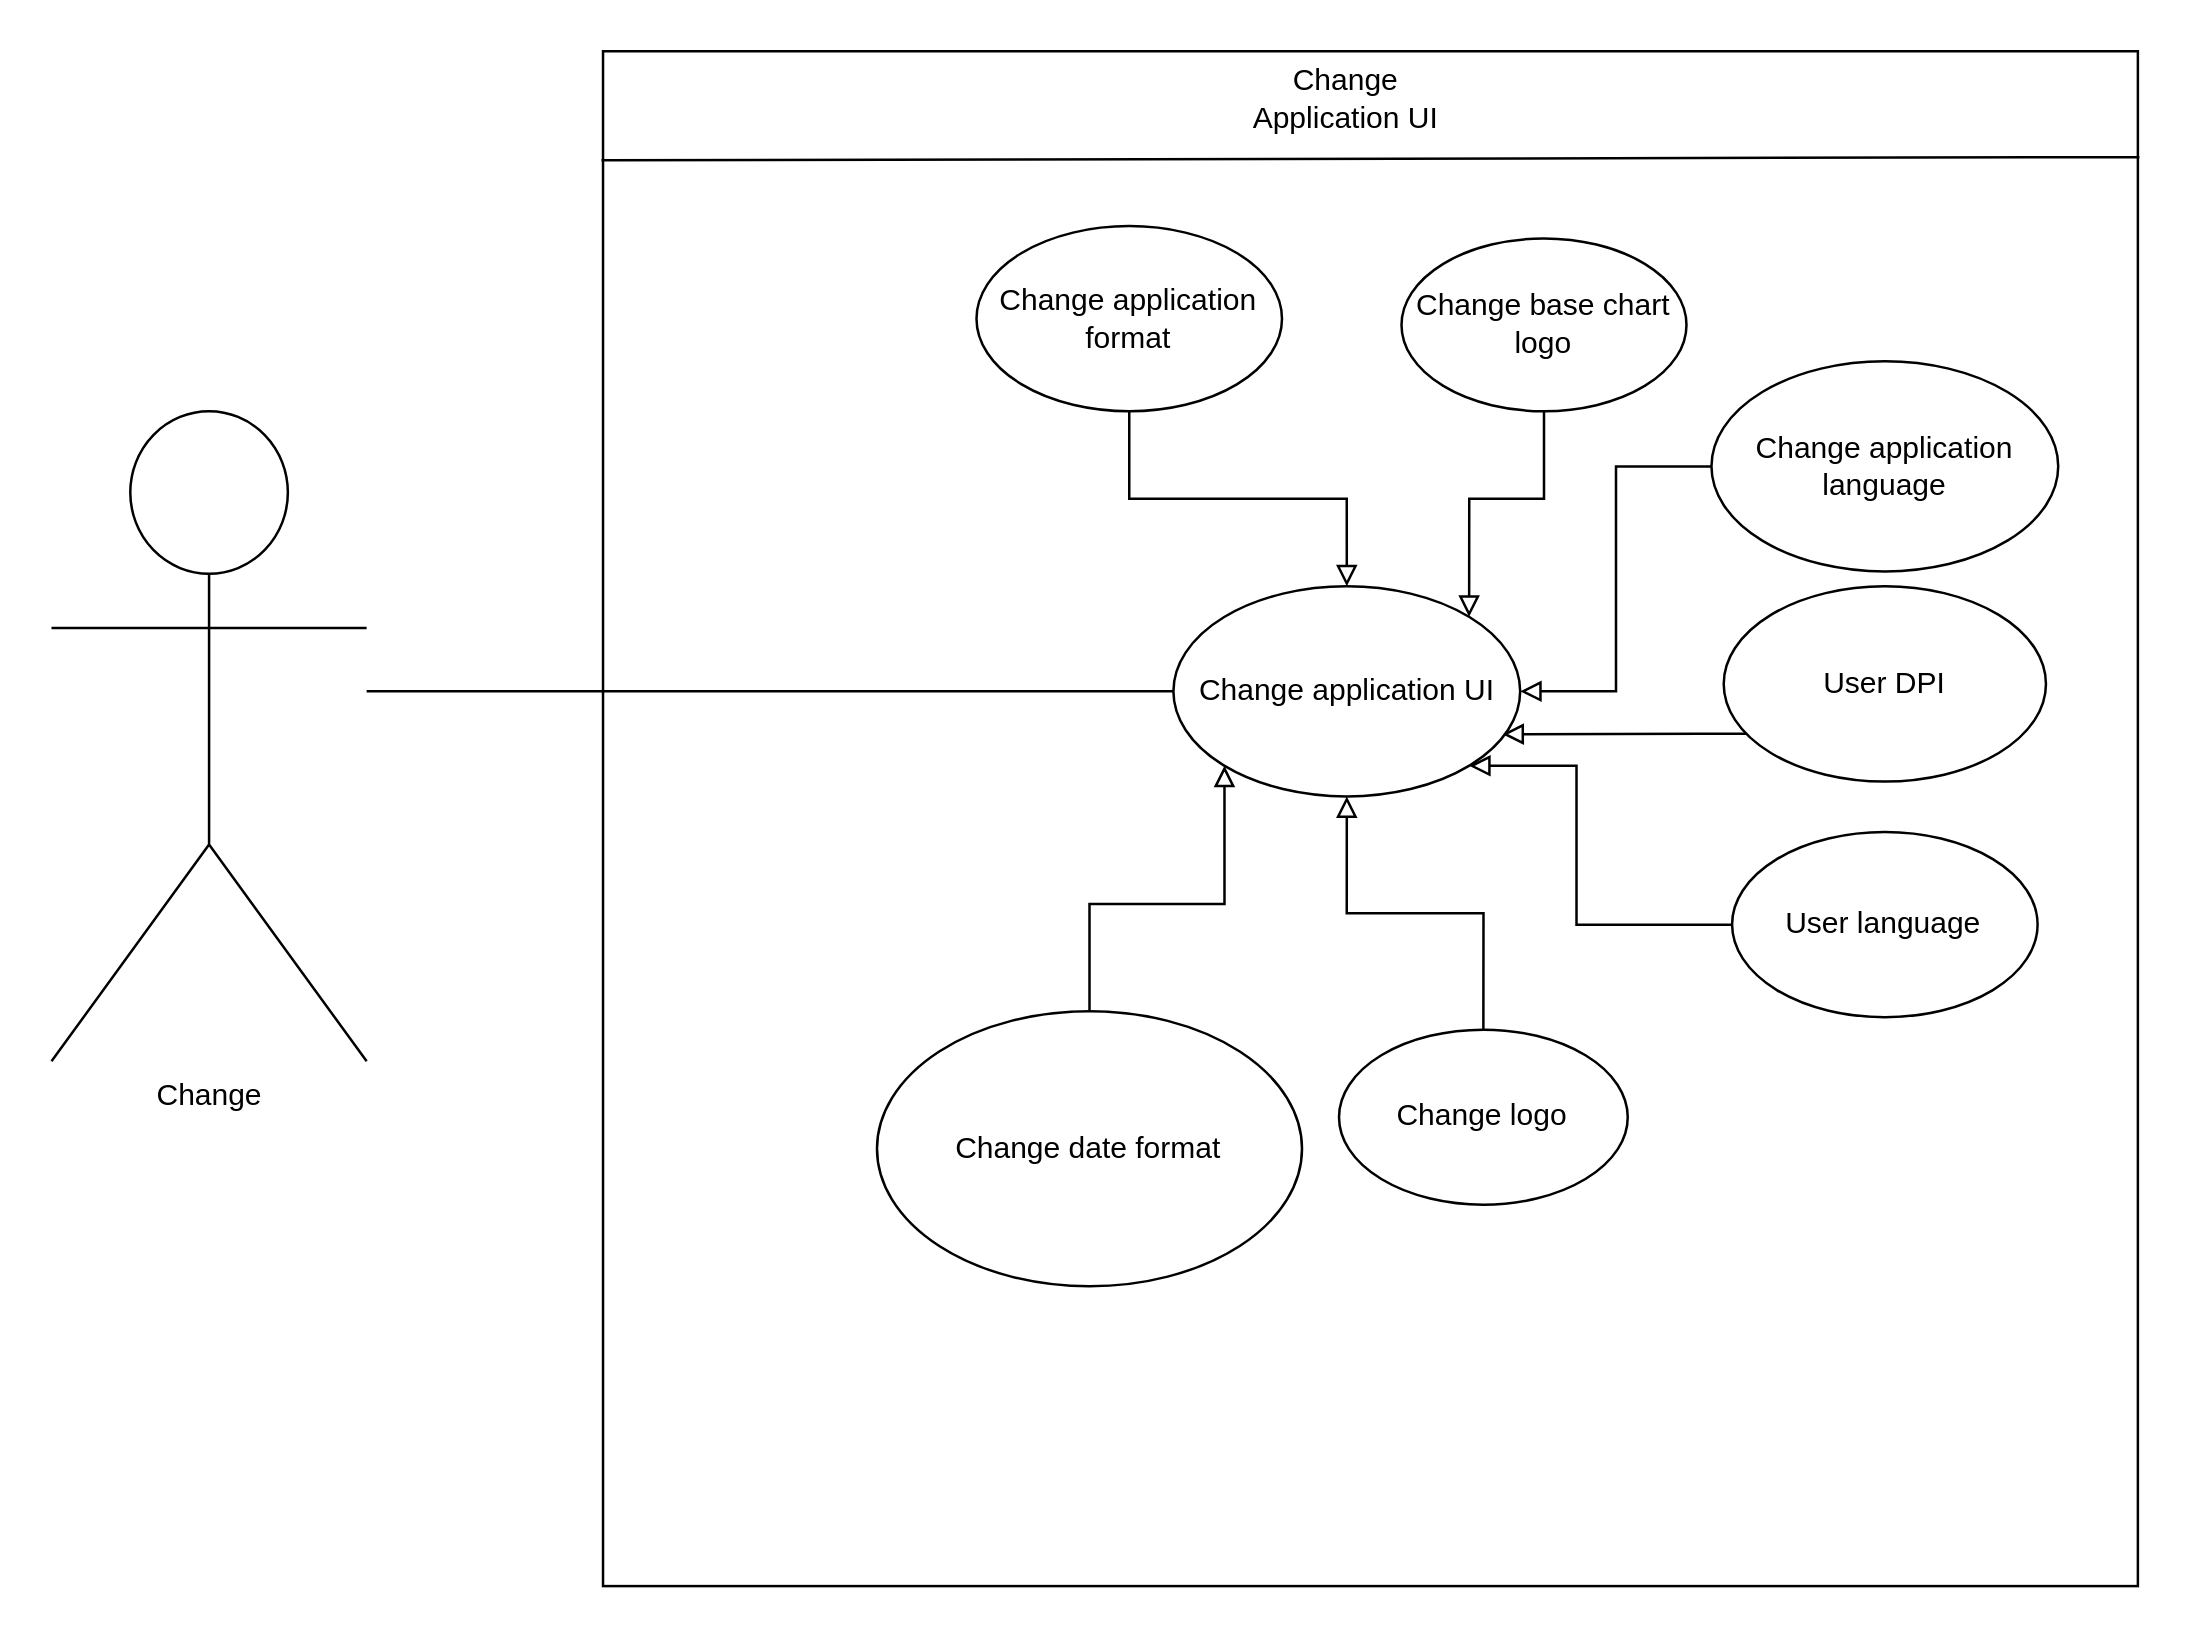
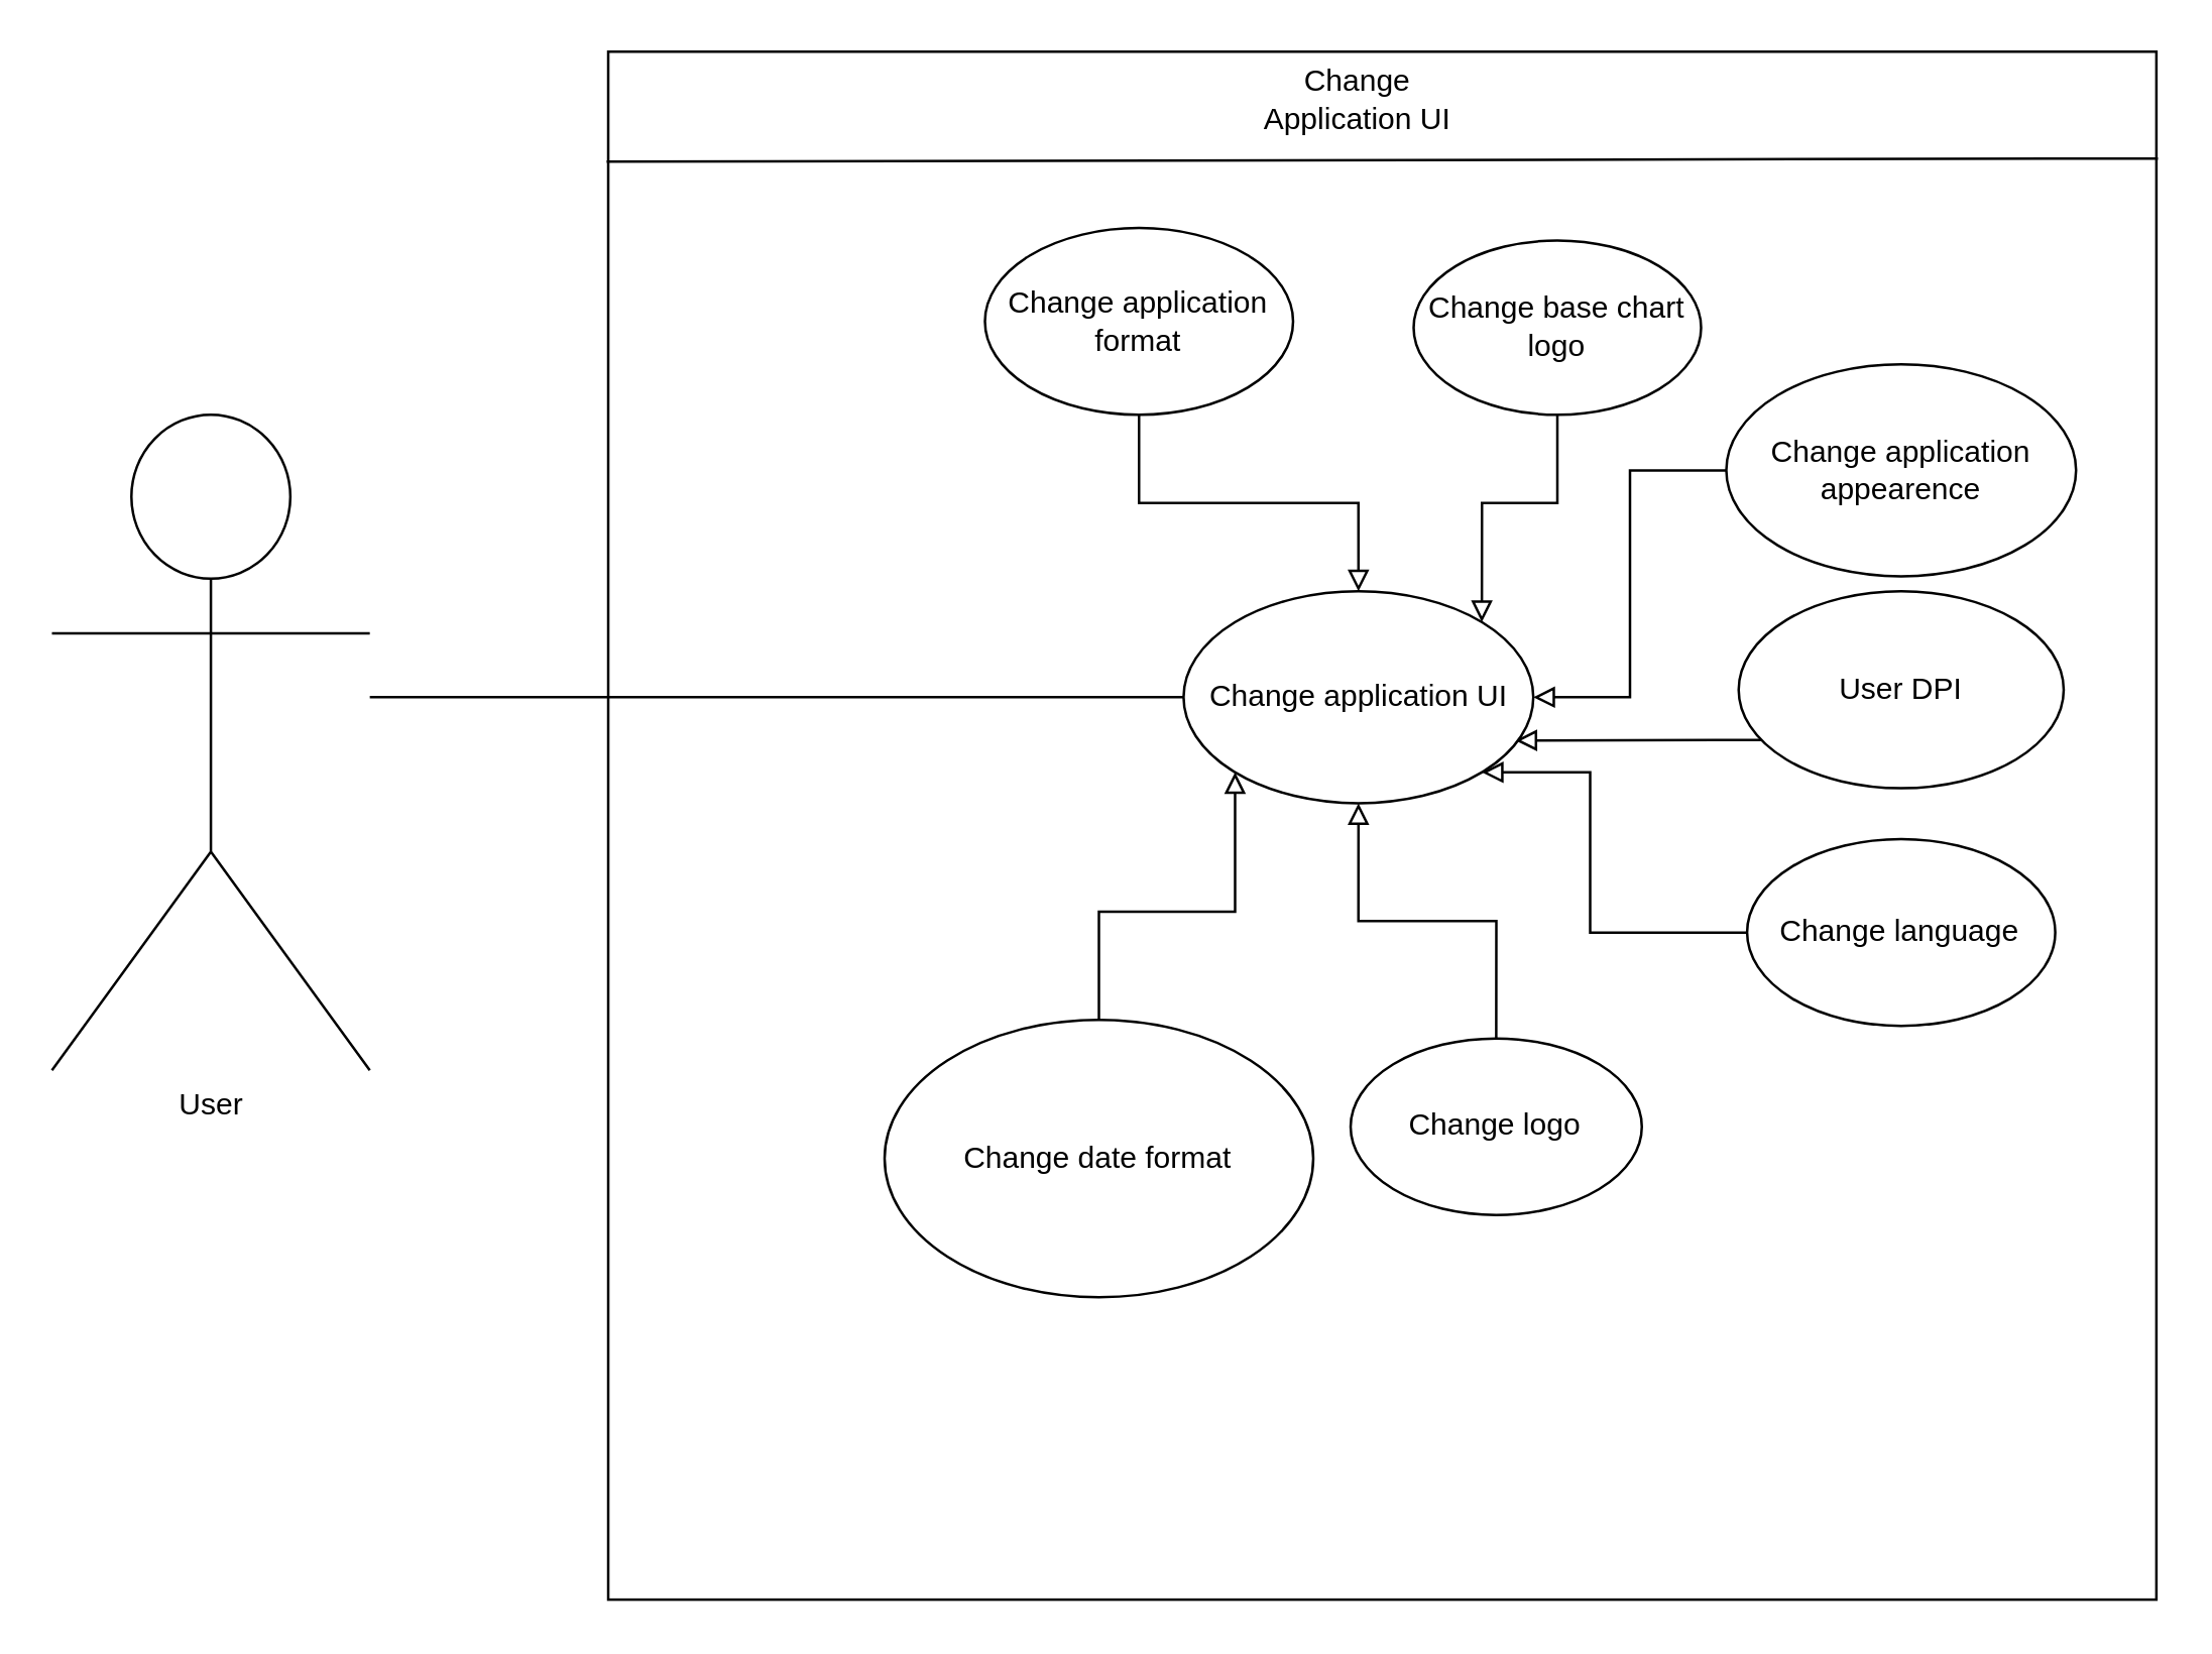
  <mxCell id="0" />
  <mxCell id="1" parent="0" />
  <mxCell id="2" value="" style="whiteSpace=wrap;html=1;aspect=fixed;" vertex="1" parent="1"><mxGeometry x="240.61" y="20" width="613.94" height="613.94" as="geometry" /></mxCell>
  <mxCell id="3" value="" style="endArrow=none;html=1;rounded=0;exitX=-0.001;exitY=0.071;exitDx=0;exitDy=0;exitPerimeter=0;entryX=1.001;entryY=0.069;entryDx=0;entryDy=0;entryPerimeter=0;" edge="1" parent="1" source="2" target="2"><mxGeometry width="50" height="50" relative="1" as="geometry"><mxPoint x="396.23" y="283.94" as="sourcePoint" /><mxPoint x="826.23" y="66.94" as="targetPoint" /></mxGeometry></mxCell>
  <mxCell id="4" value="Change Application UI" style="text;html=1;strokeColor=none;fillColor=none;align=center;verticalAlign=middle;whiteSpace=wrap;rounded=0;" vertex="1" parent="1"><mxGeometry x="490" y="23.94" width="96.23" height="30" as="geometry" /></mxCell>
  <mxCell id="5" style="edgeStyle=orthogonalEdgeStyle;rounded=0;orthogonalLoop=1;jettySize=auto;html=1;entryX=0.949;entryY=0.704;entryDx=0;entryDy=0;entryPerimeter=0;startArrow=none;startFill=0;endArrow=block;endFill=0;" edge="1" parent="1" source="6" target="21"><mxGeometry relative="1" as="geometry"><Array as="points"><mxPoint x="680" y="293" /><mxPoint x="680" y="293" /></Array></mxGeometry></mxCell>
  <mxCell id="6" value="User DPI" style="ellipse;whiteSpace=wrap;html=1;" vertex="1" parent="1"><mxGeometry x="688.89" y="234" width="128.9" height="78.12" as="geometry" /></mxCell>
  <mxCell id="7" style="edgeStyle=orthogonalEdgeStyle;rounded=0;orthogonalLoop=1;jettySize=auto;html=1;entryX=0.5;entryY=0;entryDx=0;entryDy=0;endArrow=block;endFill=0;startArrow=none;startFill=0;" edge="1" parent="1" source="8" target="21"><mxGeometry relative="1" as="geometry" /></mxCell>
  <mxCell id="8" value="Change application format" style="ellipse;whiteSpace=wrap;html=1;" vertex="1" parent="1"><mxGeometry x="390" y="89.94" width="122.2" height="74.06" as="geometry" /></mxCell>
  <mxCell id="9" style="edgeStyle=orthogonalEdgeStyle;rounded=0;orthogonalLoop=1;jettySize=auto;html=1;entryX=1;entryY=0;entryDx=0;entryDy=0;startArrow=none;startFill=0;endArrow=block;endFill=0;" edge="1" parent="1" source="10" target="21"><mxGeometry relative="1" as="geometry" /></mxCell>
  <mxCell id="10" value="Change base chart logo" style="ellipse;whiteSpace=wrap;html=1;" vertex="1" parent="1"><mxGeometry x="560" y="94.91" width="113.99" height="69.09" as="geometry" /></mxCell>
  <mxCell id="11" style="edgeStyle=orthogonalEdgeStyle;rounded=0;orthogonalLoop=1;jettySize=auto;html=1;entryX=1;entryY=0.5;entryDx=0;entryDy=0;startArrow=none;startFill=0;endArrow=block;endFill=0;" edge="1" parent="1" source="12" target="21"><mxGeometry relative="1" as="geometry" /></mxCell>
- <mxCell id="12" value="Change application language" style="ellipse;whiteSpace=wrap;html=1;" vertex="1" parent="1"><mxGeometry x="683.99" y="144" width="138.7" height="84.06" as="geometry" /></mxCell>
+ <mxCell id="12" value="Change application appearence" style="ellipse;whiteSpace=wrap;html=1;" vertex="1" parent="1"><mxGeometry x="683.99" y="144" width="138.7" height="84.06" as="geometry" /></mxCell>
  <mxCell id="13" style="edgeStyle=orthogonalEdgeStyle;rounded=0;orthogonalLoop=1;jettySize=auto;html=1;entryX=1;entryY=1;entryDx=0;entryDy=0;startArrow=none;startFill=0;endArrow=block;endFill=0;" edge="1" parent="1" source="14" target="21"><mxGeometry relative="1" as="geometry"><Array as="points"><mxPoint x="630" y="369" /><mxPoint x="630" y="306" /></Array></mxGeometry></mxCell>
- <mxCell id="14" value="User language" style="ellipse;whiteSpace=wrap;html=1;" vertex="1" parent="1"><mxGeometry x="692.24" y="332.31" width="122.2" height="74.06" as="geometry" /></mxCell>
+ <mxCell id="14" value="Change language" style="ellipse;whiteSpace=wrap;html=1;" vertex="1" parent="1"><mxGeometry x="692.24" y="332.31" width="122.2" height="74.06" as="geometry" /></mxCell>
  <mxCell id="15" style="edgeStyle=orthogonalEdgeStyle;rounded=0;orthogonalLoop=1;jettySize=auto;html=1;entryX=0;entryY=1;entryDx=0;entryDy=0;startArrow=none;startFill=0;endArrow=block;endFill=0;" edge="1" parent="1" source="16" target="21"><mxGeometry relative="1" as="geometry" /></mxCell>
  <mxCell id="16" value="Change date format" style="ellipse;whiteSpace=wrap;html=1;" vertex="1" parent="1"><mxGeometry x="350.2" y="404" width="170" height="110" as="geometry" /></mxCell>
  <mxCell id="17" style="edgeStyle=orthogonalEdgeStyle;rounded=0;orthogonalLoop=1;jettySize=auto;html=1;entryX=0.5;entryY=1;entryDx=0;entryDy=0;startArrow=none;startFill=0;endArrow=block;endFill=0;" edge="1" parent="1" source="18" target="21"><mxGeometry relative="1" as="geometry" /></mxCell>
  <mxCell id="18" value="Change logo" style="ellipse;whiteSpace=wrap;html=1;" vertex="1" parent="1"><mxGeometry x="535" y="411.37" width="115.49" height="70" as="geometry" /></mxCell>
  <mxCell id="19" style="edgeStyle=orthogonalEdgeStyle;rounded=0;orthogonalLoop=1;jettySize=auto;html=1;entryX=0;entryY=0.5;entryDx=0;entryDy=0;endArrow=none;endFill=0;" edge="1" parent="1" source="20" target="21"><mxGeometry relative="1" as="geometry"><Array as="points"><mxPoint x="220" y="276" /><mxPoint x="220" y="276" /></Array></mxGeometry></mxCell>
- <mxCell id="20" value="Change" style="shape=umlActor;verticalLabelPosition=bottom;verticalAlign=top;html=1;outlineConnect=0;" vertex="1" parent="1"><mxGeometry x="20" y="164" width="126.06" height="260" as="geometry" /></mxCell>
+ <mxCell id="20" value="User" style="shape=umlActor;verticalLabelPosition=bottom;verticalAlign=top;html=1;outlineConnect=0;" vertex="1" parent="1"><mxGeometry x="20" y="164" width="126.06" height="260" as="geometry" /></mxCell>
  <mxCell id="21" value="Change application UI" style="ellipse;whiteSpace=wrap;html=1;" vertex="1" parent="1"><mxGeometry x="468.77" y="234" width="138.7" height="84.06" as="geometry" /></mxCell>
